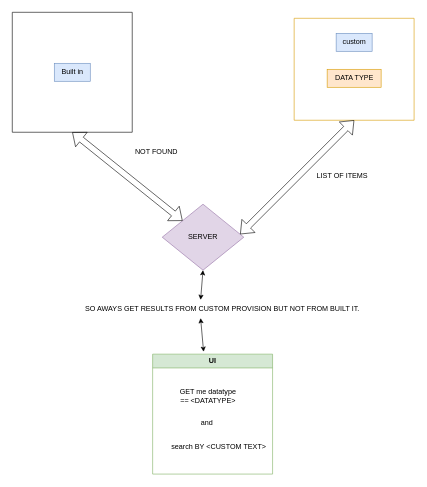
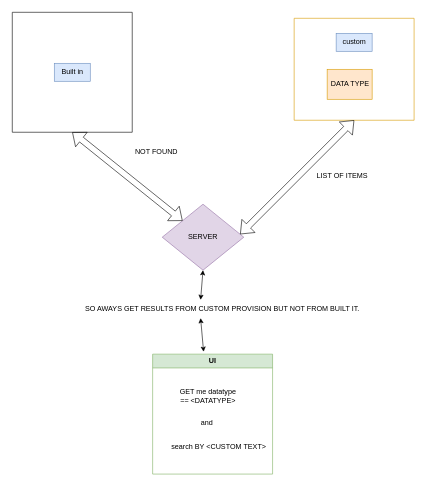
  <mxCell id="0" />
  <mxCell id="1" parent="0" />
  <mxCell id="2" value="" style="swimlane;startSize=0;" vertex="1" parent="1"><mxGeometry x="20" y="20" width="200" height="200" as="geometry" /></mxCell>
  <mxCell id="3" value="Built in" style="text;html=1;align=center;verticalAlign=middle;resizable=0;points=[];autosize=1;strokeColor=#6c8ebf;fillColor=#dae8fc;" vertex="1" parent="2"><mxGeometry x="70" y="85" width="60" height="30" as="geometry" /></mxCell>
  <mxCell id="4" value="" style="swimlane;startSize=0;fillColor=#ffe6cc;strokeColor=#d79b00;" vertex="1" parent="1"><mxGeometry x="490" y="30" width="200" height="170" as="geometry" /></mxCell>
  <mxCell id="5" value="custom" style="text;html=1;align=center;verticalAlign=middle;resizable=0;points=[];autosize=1;strokeColor=#6c8ebf;fillColor=#dae8fc;" vertex="1" parent="4"><mxGeometry x="70" y="25" width="60" height="30" as="geometry" /></mxCell>
- <mxCell id="6" value="DATA TYPE" style="text;html=1;align=center;verticalAlign=middle;resizable=0;points=[];autosize=1;strokeColor=#d79b00;fillColor=#ffe6cc;" vertex="1" parent="4"><mxGeometry x="55" y="85" width="90" height="30" as="geometry" /></mxCell>
+ <mxCell id="6" value="DATA TYPE" style="text;html=1;align=center;verticalAlign=middle;resizable=0;points=[];autosize=1;strokeColor=#d79b00;fillColor=#ffe6cc;" vertex="1" parent="4"><mxGeometry x="55" y="85" width="75" height="50" as="geometry" /></mxCell>
  <mxCell id="7" value="SERVER" style="rhombus;whiteSpace=wrap;html=1;fillColor=#e1d5e7;strokeColor=#9673a6;" vertex="1" parent="1"><mxGeometry x="270" y="340" width="136" height="110" as="geometry" /></mxCell>
  <mxCell id="8" value="UI" style="swimlane;whiteSpace=wrap;html=1;fillColor=#d5e8d4;strokeColor=#82b366;" vertex="1" parent="1"><mxGeometry x="254" y="590" width="200" height="200" as="geometry" /></mxCell>
  <mxCell id="9" value="GET me datatype&lt;br style=&quot;border-color: var(--border-color);&quot;&gt;&lt;span style=&quot;&quot;&gt;== &amp;lt;DATATYPE&amp;gt;&lt;/span&gt;" style="text;html=1;align=center;verticalAlign=middle;resizable=0;points=[];autosize=1;strokeColor=none;fillColor=none;" vertex="1" parent="8"><mxGeometry x="32" y="50" width="120" height="40" as="geometry" /></mxCell>
  <mxCell id="10" value="and&amp;nbsp;" style="text;html=1;align=center;verticalAlign=middle;resizable=0;points=[];autosize=1;strokeColor=none;fillColor=none;" vertex="1" parent="8"><mxGeometry x="67" y="100" width="50" height="30" as="geometry" /></mxCell>
  <mxCell id="11" value="search BY &amp;lt;CUSTOM TEXT&amp;gt;" style="text;html=1;align=center;verticalAlign=middle;resizable=0;points=[];autosize=1;strokeColor=none;fillColor=none;" vertex="1" parent="8"><mxGeometry x="20" y="140" width="180" height="30" as="geometry" /></mxCell>
  <mxCell id="12" value="" style="endArrow=classic;startArrow=classic;html=1;rounded=0;exitX=0.425;exitY=-0.02;exitDx=0;exitDy=0;exitPerimeter=0;entryX=0.5;entryY=1;entryDx=0;entryDy=0;" edge="1" parent="1" source="18" target="7"><mxGeometry width="50" height="50" relative="1" as="geometry"><mxPoint x="330" y="470" as="sourcePoint" /><mxPoint x="380" y="420" as="targetPoint" /></mxGeometry></mxCell>
  <mxCell id="13" value="" style="shape=flexArrow;endArrow=classic;startArrow=classic;html=1;rounded=0;exitX=0.5;exitY=1;exitDx=0;exitDy=0;" edge="1" parent="1" source="4"><mxGeometry width="100" height="100" relative="1" as="geometry"><mxPoint x="300" y="490" as="sourcePoint" /><mxPoint x="400" y="390" as="targetPoint" /></mxGeometry></mxCell>
  <mxCell id="14" value="" style="shape=flexArrow;endArrow=classic;startArrow=classic;html=1;rounded=0;exitX=0.5;exitY=1;exitDx=0;exitDy=0;" edge="1" parent="1" target="7"><mxGeometry width="100" height="100" relative="1" as="geometry"><mxPoint x="120" y="220" as="sourcePoint" /><mxPoint x="-70" y="390" as="targetPoint" /></mxGeometry></mxCell>
  <mxCell id="15" value="NOT FOUND" style="text;html=1;align=center;verticalAlign=middle;resizable=0;points=[];autosize=1;strokeColor=none;fillColor=none;" vertex="1" parent="1"><mxGeometry x="215" y="238" width="90" height="30" as="geometry" /></mxCell>
  <mxCell id="16" value="LIST OF ITEMS" style="text;html=1;align=center;verticalAlign=middle;resizable=0;points=[];autosize=1;strokeColor=none;fillColor=none;" vertex="1" parent="1"><mxGeometry x="515" y="278" width="110" height="30" as="geometry" /></mxCell>
  <mxCell id="17" value="" style="endArrow=classic;startArrow=classic;html=1;rounded=0;exitX=0.425;exitY=-0.02;exitDx=0;exitDy=0;exitPerimeter=0;entryX=0.425;entryY=1;entryDx=0;entryDy=0;entryPerimeter=0;" edge="1" parent="1" source="8" target="18"><mxGeometry width="50" height="50" relative="1" as="geometry"><mxPoint x="339" y="586" as="sourcePoint" /><mxPoint x="338" y="450" as="targetPoint" /></mxGeometry></mxCell>
  <mxCell id="18" value="SO AWAYS GET RESULTS FROM CUSTOM PROVISION BUT NOT FROM BUILT IT." style="text;html=1;align=center;verticalAlign=middle;resizable=0;points=[];autosize=1;strokeColor=none;fillColor=none;" vertex="1" parent="1"><mxGeometry x="130" y="500" width="480" height="30" as="geometry" /></mxCell>
